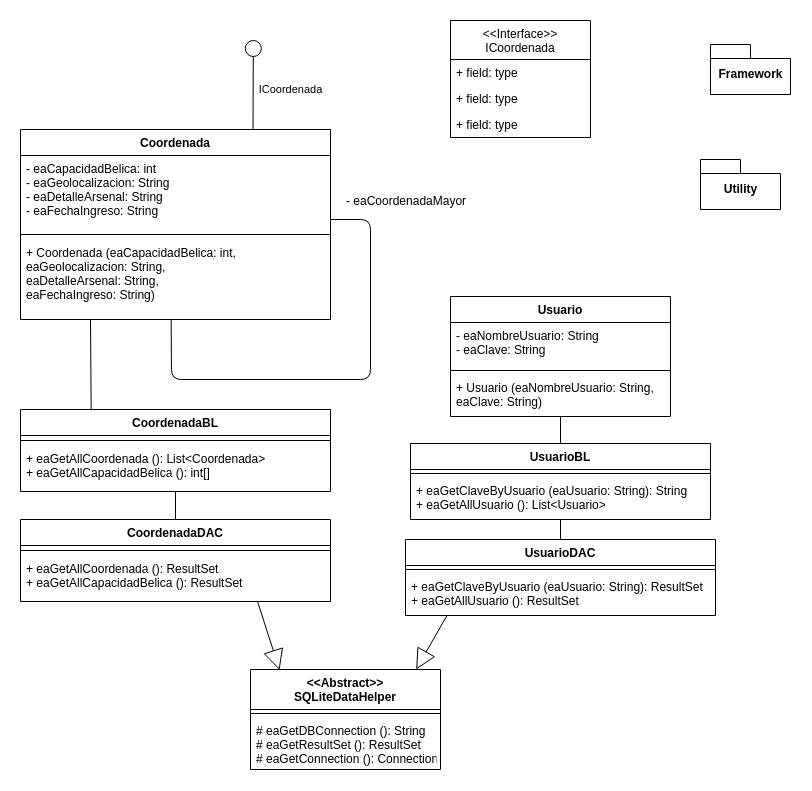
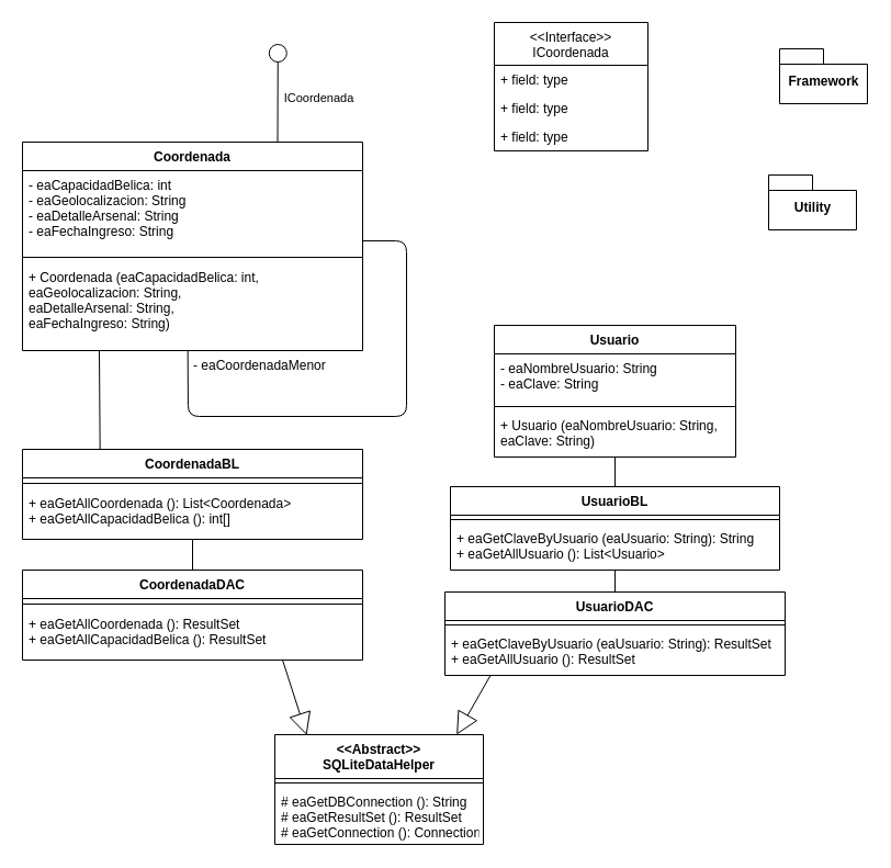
  <mxCell id="0" />
  <mxCell id="1" parent="0" />
  <mxCell id="2" style="edgeStyle=none;html=1;entryX=0.228;entryY=0;entryDx=0;entryDy=0;entryPerimeter=0;endArrow=none;endFill=0;" edge="1" parent="1" target="12"><mxGeometry relative="1" as="geometry"><mxPoint x="90" y="319" as="sourcePoint" /></mxGeometry></mxCell>
  <mxCell id="3" style="edgeStyle=none;html=1;exitX=0.75;exitY=0;exitDx=0;exitDy=0;endArrow=circle;endFill=0;endSize=7;" edge="1" parent="1" source="5"><mxGeometry relative="1" as="geometry"><mxPoint x="252.833" y="39" as="targetPoint" /></mxGeometry></mxCell>
  <mxCell id="4" value="ICoordenada" style="edgeLabel;html=1;align=center;verticalAlign=middle;resizable=0;points=[];" vertex="1" connectable="0" parent="3"><mxGeometry x="-0.213" y="1" relative="1" as="geometry"><mxPoint x="38" y="-5" as="offset" /></mxGeometry></mxCell>
  <mxCell id="5" value="Coordenada" style="swimlane;fontStyle=1;align=center;verticalAlign=top;childLayout=stackLayout;horizontal=1;startSize=26;horizontalStack=0;resizeParent=1;resizeParentMax=0;resizeLast=0;collapsible=1;marginBottom=0;" parent="1" vertex="1"><mxGeometry x="20" y="129" width="310" height="190" as="geometry"><mxRectangle x="300" y="220" width="120" height="30" as="alternateBounds" /></mxGeometry></mxCell>
  <mxCell id="6" value="- eaCapacidadBelica: int&#10;- eaGeolocalizacion: String&#10;- eaDetalleArsenal: String&#10;- eaFechaIngreso: String" style="text;strokeColor=none;fillColor=none;align=left;verticalAlign=top;spacingLeft=4;spacingRight=4;overflow=hidden;rotatable=0;points=[[0,0.5],[1,0.5]];portConstraint=eastwest;" parent="5" vertex="1"><mxGeometry y="26" width="310" height="74" as="geometry" /></mxCell>
  <mxCell id="7" value="" style="line;strokeWidth=1;fillColor=none;align=left;verticalAlign=middle;spacingTop=-1;spacingLeft=3;spacingRight=3;rotatable=0;labelPosition=right;points=[];portConstraint=eastwest;strokeColor=inherit;" parent="5" vertex="1"><mxGeometry y="100" width="310" height="10" as="geometry" /></mxCell>
  <mxCell id="8" value="+ Coordenada (eaCapacidadBelica: int,&#10;eaGeolocalizacion: String,&#10;eaDetalleArsenal: String,&#10;eaFechaIngreso: String)&#10;" style="text;strokeColor=none;fillColor=none;align=left;verticalAlign=top;spacingLeft=4;spacingRight=4;overflow=hidden;rotatable=0;points=[[0,0.5],[1,0.5]];portConstraint=eastwest;" parent="5" vertex="1"><mxGeometry y="110" width="310" height="80" as="geometry" /></mxCell>
  <mxCell id="9" style="edgeStyle=none;html=1;entryX=0.486;entryY=0.999;entryDx=0;entryDy=0;entryPerimeter=0;endArrow=none;endFill=0;" parent="5" target="8" edge="1"><mxGeometry relative="1" as="geometry"><mxPoint x="310" y="90" as="sourcePoint" /><Array as="points"><mxPoint x="350" y="90" /><mxPoint x="350" y="250" /><mxPoint x="151" y="250" /></Array></mxGeometry></mxCell>
- <mxCell id="10" value="- eaCoordenadaMayor" style="text;strokeColor=none;fillColor=none;align=left;verticalAlign=top;spacingLeft=4;spacingRight=4;overflow=hidden;rotatable=0;points=[[0,0.5],[1,0.5]];portConstraint=eastwest;" parent="1" vertex="1"><mxGeometry x="340" y="187" width="140" height="74" as="geometry" /></mxCell>
+ <mxCell id="11" value="- eaCoordenadaMenor" style="text;strokeColor=none;fillColor=none;align=left;verticalAlign=top;spacingLeft=4;spacingRight=4;overflow=hidden;rotatable=0;points=[[0,0.5],[1,0.5]];portConstraint=eastwest;" parent="1" vertex="1"><mxGeometry x="170" y="319" width="140" height="74" as="geometry" /></mxCell>
  <mxCell id="12" value="CoordenadaBL" style="swimlane;fontStyle=1;align=center;verticalAlign=top;childLayout=stackLayout;horizontal=1;startSize=26;horizontalStack=0;resizeParent=1;resizeParentMax=0;resizeLast=0;collapsible=1;marginBottom=0;" parent="1" vertex="1"><mxGeometry x="20" y="409" width="310" height="82" as="geometry"><mxRectangle x="300" y="220" width="120" height="30" as="alternateBounds" /></mxGeometry></mxCell>
  <mxCell id="13" value="" style="line;strokeWidth=1;fillColor=none;align=left;verticalAlign=middle;spacingTop=-1;spacingLeft=3;spacingRight=3;rotatable=0;labelPosition=right;points=[];portConstraint=eastwest;strokeColor=inherit;" parent="12" vertex="1"><mxGeometry y="26" width="310" height="10" as="geometry" /></mxCell>
  <mxCell id="14" value="+ eaGetAllCoordenada (): List&lt;Coordenada&gt;&#10;+ eaGetAllCapacidadBelica (): int[]" style="text;strokeColor=none;fillColor=none;align=left;verticalAlign=top;spacingLeft=4;spacingRight=4;overflow=hidden;rotatable=0;points=[[0,0.5],[1,0.5]];portConstraint=eastwest;" parent="12" vertex="1"><mxGeometry y="36" width="310" height="46" as="geometry" /></mxCell>
  <mxCell id="15" value="Usuario" style="swimlane;fontStyle=1;align=center;verticalAlign=top;childLayout=stackLayout;horizontal=1;startSize=26;horizontalStack=0;resizeParent=1;resizeParentMax=0;resizeLast=0;collapsible=1;marginBottom=0;" vertex="1" parent="1"><mxGeometry x="450" y="296" width="220" height="120" as="geometry" /></mxCell>
  <mxCell id="16" value="- eaNombreUsuario: String&#10;- eaClave: String" style="text;strokeColor=none;fillColor=none;align=left;verticalAlign=top;spacingLeft=4;spacingRight=4;overflow=hidden;rotatable=0;points=[[0,0.5],[1,0.5]];portConstraint=eastwest;" vertex="1" parent="15"><mxGeometry y="26" width="220" height="44" as="geometry" /></mxCell>
  <mxCell id="17" value="" style="line;strokeWidth=1;fillColor=none;align=left;verticalAlign=middle;spacingTop=-1;spacingLeft=3;spacingRight=3;rotatable=0;labelPosition=right;points=[];portConstraint=eastwest;strokeColor=inherit;" vertex="1" parent="15"><mxGeometry y="70" width="220" height="8" as="geometry" /></mxCell>
  <mxCell id="18" value="+ Usuario (eaNombreUsuario: String,&#10;eaClave: String)&#10;" style="text;strokeColor=none;fillColor=none;align=left;verticalAlign=top;spacingLeft=4;spacingRight=4;overflow=hidden;rotatable=0;points=[[0,0.5],[1,0.5]];portConstraint=eastwest;" vertex="1" parent="15"><mxGeometry y="78" width="220" height="42" as="geometry" /></mxCell>
  <mxCell id="19" value="CoordenadaDAC" style="swimlane;fontStyle=1;align=center;verticalAlign=top;childLayout=stackLayout;horizontal=1;startSize=26;horizontalStack=0;resizeParent=1;resizeParentMax=0;resizeLast=0;collapsible=1;marginBottom=0;" vertex="1" parent="1"><mxGeometry x="20" y="519" width="310" height="82" as="geometry"><mxRectangle x="300" y="220" width="120" height="30" as="alternateBounds" /></mxGeometry></mxCell>
  <mxCell id="20" value="" style="line;strokeWidth=1;fillColor=none;align=left;verticalAlign=middle;spacingTop=-1;spacingLeft=3;spacingRight=3;rotatable=0;labelPosition=right;points=[];portConstraint=eastwest;strokeColor=inherit;" vertex="1" parent="19"><mxGeometry y="26" width="310" height="10" as="geometry" /></mxCell>
  <mxCell id="21" value="+ eaGetAllCoordenada (): ResultSet&#10;+ eaGetAllCapacidadBelica (): ResultSet" style="text;strokeColor=none;fillColor=none;align=left;verticalAlign=top;spacingLeft=4;spacingRight=4;overflow=hidden;rotatable=0;points=[[0,0.5],[1,0.5]];portConstraint=eastwest;" vertex="1" parent="19"><mxGeometry y="36" width="310" height="46" as="geometry" /></mxCell>
  <mxCell id="22" value="&lt;&lt;Abstract&gt;&gt;&#10;SQLiteDataHelper" style="swimlane;fontStyle=1;align=center;verticalAlign=top;childLayout=stackLayout;horizontal=1;startSize=40;horizontalStack=0;resizeParent=1;resizeParentMax=0;resizeLast=0;collapsible=1;marginBottom=0;" vertex="1" parent="1"><mxGeometry x="250" y="669" width="190" height="100" as="geometry" /></mxCell>
  <mxCell id="23" value="" style="line;strokeWidth=1;fillColor=none;align=left;verticalAlign=middle;spacingTop=-1;spacingLeft=3;spacingRight=3;rotatable=0;labelPosition=right;points=[];portConstraint=eastwest;strokeColor=inherit;" vertex="1" parent="22"><mxGeometry y="40" width="190" height="8" as="geometry" /></mxCell>
  <mxCell id="24" value="# eaGetDBConnection (): String&#10;# eaGetResultSet (): ResultSet&#10;# eaGetConnection (): Connection" style="text;strokeColor=none;fillColor=none;align=left;verticalAlign=top;spacingLeft=4;spacingRight=4;overflow=hidden;rotatable=0;points=[[0,0.5],[1,0.5]];portConstraint=eastwest;" vertex="1" parent="22"><mxGeometry y="48" width="190" height="52" as="geometry" /></mxCell>
  <mxCell id="25" style="edgeStyle=none;html=1;entryX=0.153;entryY=0.005;entryDx=0;entryDy=0;endArrow=block;endFill=0;endSize=18;entryPerimeter=0;exitX=0.765;exitY=1.006;exitDx=0;exitDy=0;exitPerimeter=0;" edge="1" parent="1" source="21" target="22"><mxGeometry relative="1" as="geometry" /></mxCell>
  <mxCell id="26" style="edgeStyle=none;html=1;endArrow=none;endFill=0;endSize=18;" edge="1" parent="1" source="14" target="19"><mxGeometry relative="1" as="geometry" /></mxCell>
  <mxCell id="27" style="edgeStyle=none;html=1;endArrow=none;endFill=0;endSize=18;" edge="1" parent="1" source="28" target="18"><mxGeometry relative="1" as="geometry" /></mxCell>
  <mxCell id="28" value="UsuarioBL" style="swimlane;fontStyle=1;align=center;verticalAlign=top;childLayout=stackLayout;horizontal=1;startSize=26;horizontalStack=0;resizeParent=1;resizeParentMax=0;resizeLast=0;collapsible=1;marginBottom=0;" vertex="1" parent="1"><mxGeometry x="410" y="443" width="300" height="76" as="geometry" /></mxCell>
  <mxCell id="29" value="" style="line;strokeWidth=1;fillColor=none;align=left;verticalAlign=middle;spacingTop=-1;spacingLeft=3;spacingRight=3;rotatable=0;labelPosition=right;points=[];portConstraint=eastwest;strokeColor=inherit;" vertex="1" parent="28"><mxGeometry y="26" width="300" height="8" as="geometry" /></mxCell>
  <mxCell id="30" value="+ eaGetClaveByUsuario (eaUsuario: String): String&#10;+ eaGetAllUsuario (): List&lt;Usuario&gt;&#10;" style="text;strokeColor=none;fillColor=none;align=left;verticalAlign=top;spacingLeft=4;spacingRight=4;overflow=hidden;rotatable=0;points=[[0,0.5],[1,0.5]];portConstraint=eastwest;" vertex="1" parent="28"><mxGeometry y="34" width="300" height="42" as="geometry" /></mxCell>
  <mxCell id="31" style="edgeStyle=none;html=1;exitX=0.5;exitY=0;exitDx=0;exitDy=0;endArrow=none;endFill=0;endSize=18;" edge="1" parent="1" source="32" target="30"><mxGeometry relative="1" as="geometry" /></mxCell>
  <mxCell id="32" value="UsuarioDAC" style="swimlane;fontStyle=1;align=center;verticalAlign=top;childLayout=stackLayout;horizontal=1;startSize=26;horizontalStack=0;resizeParent=1;resizeParentMax=0;resizeLast=0;collapsible=1;marginBottom=0;" vertex="1" parent="1"><mxGeometry x="405" y="539" width="310" height="76" as="geometry" /></mxCell>
  <mxCell id="33" value="" style="line;strokeWidth=1;fillColor=none;align=left;verticalAlign=middle;spacingTop=-1;spacingLeft=3;spacingRight=3;rotatable=0;labelPosition=right;points=[];portConstraint=eastwest;strokeColor=inherit;" vertex="1" parent="32"><mxGeometry y="26" width="310" height="8" as="geometry" /></mxCell>
  <mxCell id="34" value="+ eaGetClaveByUsuario (eaUsuario: String): ResultSet&#10;+ eaGetAllUsuario (): ResultSet&#10;" style="text;strokeColor=none;fillColor=none;align=left;verticalAlign=top;spacingLeft=4;spacingRight=4;overflow=hidden;rotatable=0;points=[[0,0.5],[1,0.5]];portConstraint=eastwest;" vertex="1" parent="32"><mxGeometry y="34" width="310" height="42" as="geometry" /></mxCell>
  <mxCell id="35" style="edgeStyle=none;html=1;entryX=0.872;entryY=0;entryDx=0;entryDy=0;endArrow=block;endFill=0;endSize=18;entryPerimeter=0;exitX=0.133;exitY=1.01;exitDx=0;exitDy=0;exitPerimeter=0;" edge="1" parent="1" source="34" target="22"><mxGeometry relative="1" as="geometry"><mxPoint x="430" y="619" as="sourcePoint" /></mxGeometry></mxCell>
  <mxCell id="36" value="Framework" style="shape=folder;fontStyle=1;spacingTop=10;tabWidth=40;tabHeight=14;tabPosition=left;html=1;" vertex="1" parent="1"><mxGeometry x="710" y="44" width="80" height="50" as="geometry" /></mxCell>
  <mxCell id="37" value="Utility" style="shape=folder;fontStyle=1;spacingTop=10;tabWidth=40;tabHeight=14;tabPosition=left;html=1;" vertex="1" parent="1"><mxGeometry x="700" y="159" width="80" height="50" as="geometry" /></mxCell>
  <mxCell id="38" value="&lt;&lt;Interface&gt;&gt;&#10;ICoordenada" style="swimlane;fontStyle=0;childLayout=stackLayout;horizontal=1;startSize=39;fillColor=none;horizontalStack=0;resizeParent=1;resizeParentMax=0;resizeLast=0;collapsible=1;marginBottom=0;" vertex="1" parent="1"><mxGeometry x="450" y="20" width="140" height="117" as="geometry" /></mxCell>
  <mxCell id="39" value="+ field: type" style="text;strokeColor=none;fillColor=none;align=left;verticalAlign=top;spacingLeft=4;spacingRight=4;overflow=hidden;rotatable=0;points=[[0,0.5],[1,0.5]];portConstraint=eastwest;" vertex="1" parent="38"><mxGeometry y="39" width="140" height="26" as="geometry" /></mxCell>
  <mxCell id="40" value="+ field: type" style="text;strokeColor=none;fillColor=none;align=left;verticalAlign=top;spacingLeft=4;spacingRight=4;overflow=hidden;rotatable=0;points=[[0,0.5],[1,0.5]];portConstraint=eastwest;" vertex="1" parent="38"><mxGeometry y="65" width="140" height="26" as="geometry" /></mxCell>
  <mxCell id="41" value="+ field: type" style="text;strokeColor=none;fillColor=none;align=left;verticalAlign=top;spacingLeft=4;spacingRight=4;overflow=hidden;rotatable=0;points=[[0,0.5],[1,0.5]];portConstraint=eastwest;" vertex="1" parent="38"><mxGeometry y="91" width="140" height="26" as="geometry" /></mxCell>
